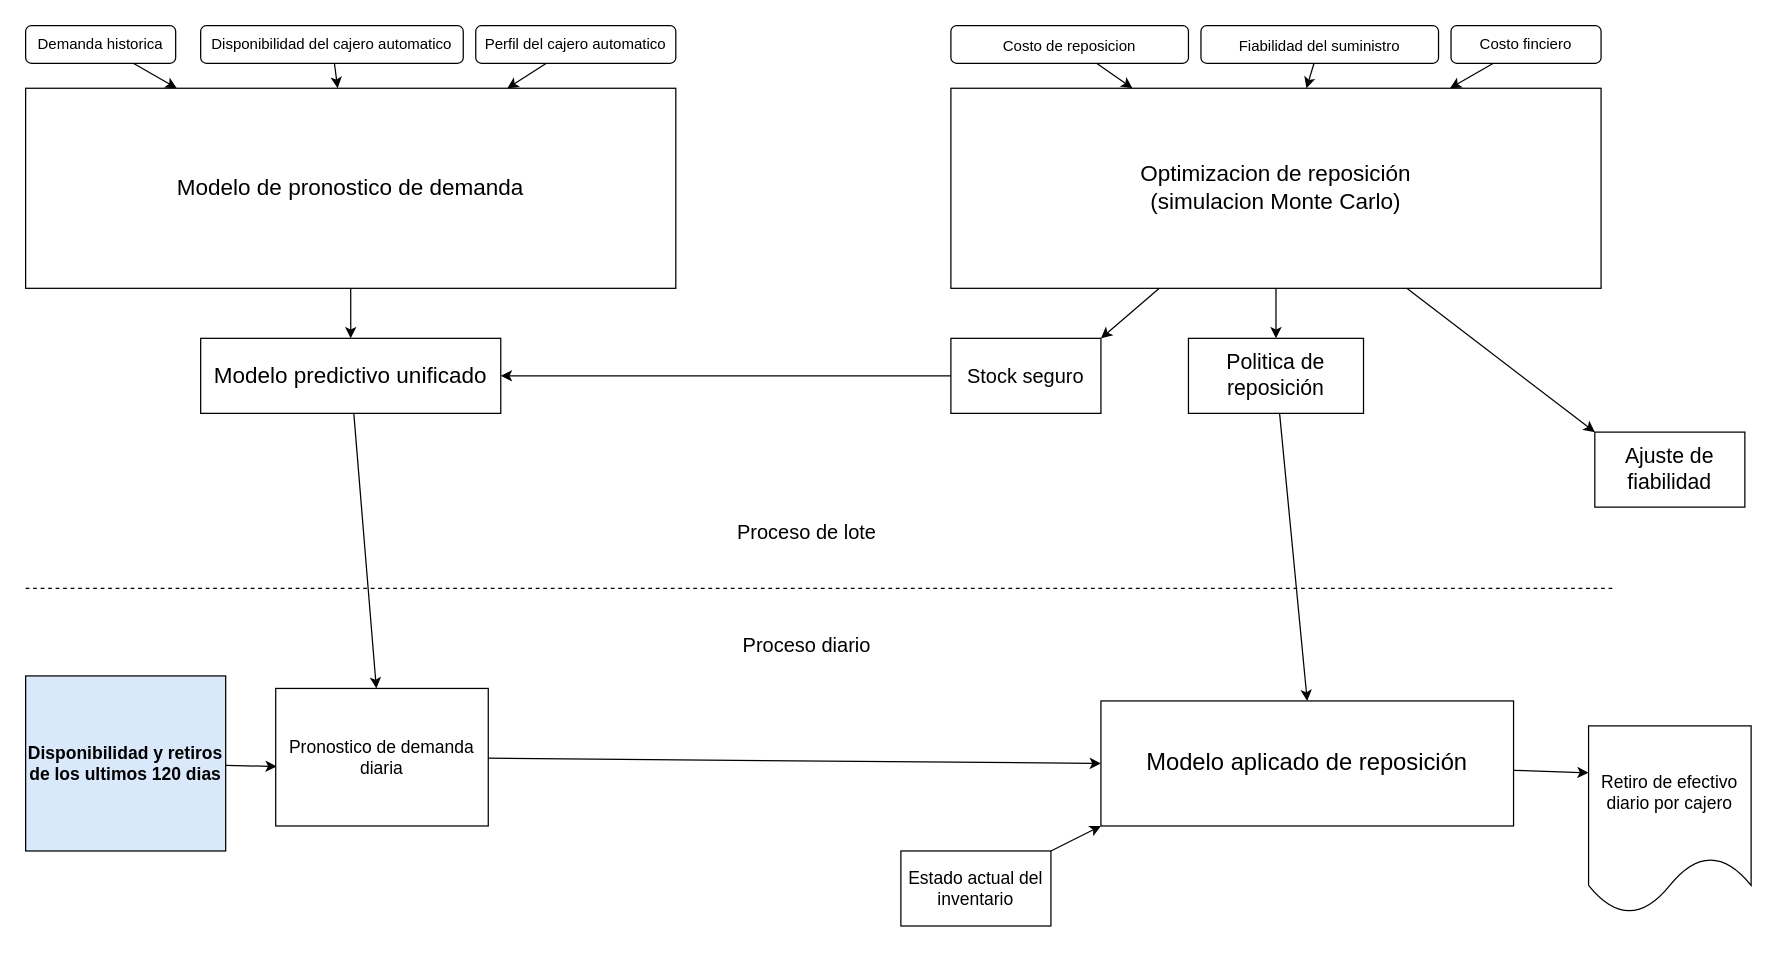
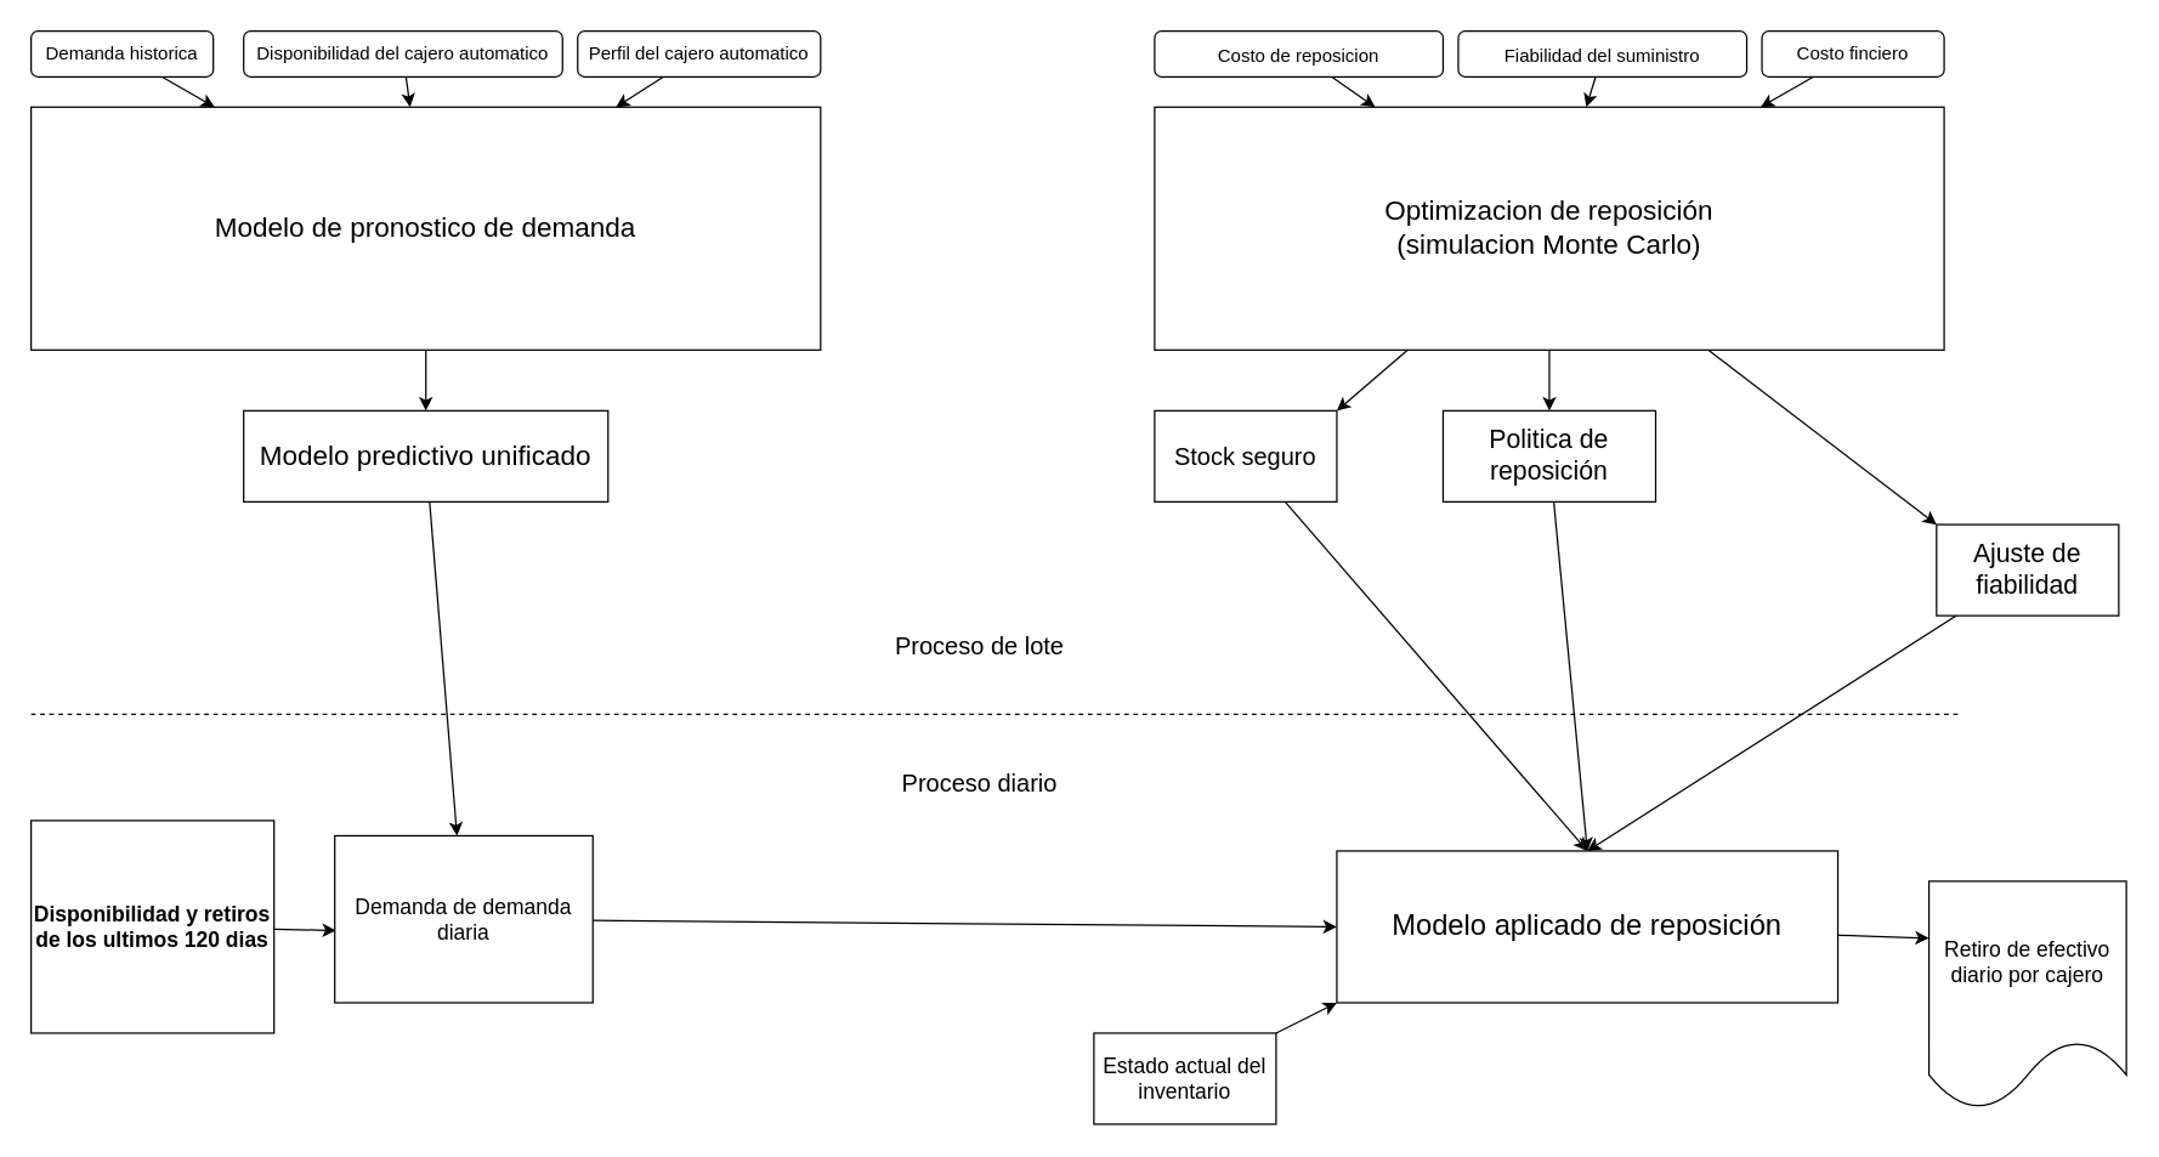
  <mxCell id="0" />
  <mxCell id="1" parent="0" />
  <mxCell id="2" style="edgeStyle=none;html=1;fontSize=19;" edge="1" parent="1" source="3" target="9"><mxGeometry relative="1" as="geometry" /></mxCell>
  <mxCell id="3" value="Demanda historica" style="rounded=1;whiteSpace=wrap;html=1;" vertex="1" parent="1"><mxGeometry x="20" y="20" width="120" height="30" as="geometry" /></mxCell>
  <mxCell id="4" style="edgeStyle=none;html=1;fontSize=19;" edge="1" parent="1" source="5" target="9"><mxGeometry relative="1" as="geometry" /></mxCell>
  <mxCell id="5" value="Disponibilidad del cajero automatico" style="rounded=1;whiteSpace=wrap;html=1;" vertex="1" parent="1"><mxGeometry x="160" y="20" width="210" height="30" as="geometry" /></mxCell>
  <mxCell id="6" style="edgeStyle=none;html=1;fontSize=19;" edge="1" parent="1" source="7" target="9"><mxGeometry relative="1" as="geometry" /></mxCell>
  <mxCell id="7" value="Perfil del cajero automatico" style="rounded=1;whiteSpace=wrap;html=1;" vertex="1" parent="1"><mxGeometry x="380" y="20" width="160" height="30" as="geometry" /></mxCell>
  <mxCell id="8" style="edgeStyle=none;html=1;fontSize=12;" edge="1" parent="1" source="9" target="11"><mxGeometry relative="1" as="geometry" /></mxCell>
  <mxCell id="9" value="&lt;font style=&quot;font-size: 18px;&quot;&gt;Modelo de pronostico de demanda&lt;/font&gt;" style="rounded=0;whiteSpace=wrap;html=1;" vertex="1" parent="1"><mxGeometry x="20" y="70" width="520" height="160" as="geometry" /></mxCell>
  <mxCell id="10" style="edgeStyle=none;html=1;fontSize=14;" edge="1" parent="1" source="11" target="33"><mxGeometry relative="1" as="geometry" /></mxCell>
  <mxCell id="11" value="Modelo predictivo unificado" style="rounded=0;whiteSpace=wrap;html=1;fontSize=18;" vertex="1" parent="1"><mxGeometry x="160" y="270" width="240" height="60" as="geometry" /></mxCell>
  <mxCell id="12" style="edgeStyle=none;html=1;fontSize=19;" edge="1" parent="1" source="13" target="21"><mxGeometry relative="1" as="geometry" /></mxCell>
  <mxCell id="13" value="&lt;font style=&quot;font-size: 12px;&quot;&gt;Costo de reposicion&lt;/font&gt;" style="rounded=1;whiteSpace=wrap;html=1;fontSize=18;" vertex="1" parent="1"><mxGeometry x="760" y="20" width="190" height="30" as="geometry" /></mxCell>
  <mxCell id="14" style="edgeStyle=none;html=1;fontSize=19;" edge="1" parent="1" source="15" target="21"><mxGeometry relative="1" as="geometry" /></mxCell>
  <mxCell id="15" value="&lt;font style=&quot;font-size: 12px;&quot;&gt;Fiabilidad del suministro&lt;/font&gt;" style="rounded=1;whiteSpace=wrap;html=1;fontSize=18;" vertex="1" parent="1"><mxGeometry x="960" y="20" width="190" height="30" as="geometry" /></mxCell>
  <mxCell id="16" style="edgeStyle=none;html=1;fontSize=19;" edge="1" parent="1" source="17" target="21"><mxGeometry relative="1" as="geometry" /></mxCell>
  <mxCell id="17" value="Costo finciero" style="rounded=1;whiteSpace=wrap;html=1;fontSize=12;" vertex="1" parent="1"><mxGeometry x="1160" y="20" width="120" height="30" as="geometry" /></mxCell>
  <mxCell id="18" style="edgeStyle=none;html=1;fontSize=12;" edge="1" parent="1" source="21" target="25"><mxGeometry relative="1" as="geometry"><Array as="points"><mxPoint x="1020" y="240" /></Array></mxGeometry></mxCell>
  <mxCell id="19" style="edgeStyle=none;html=1;fontSize=12;entryX=1;entryY=0;entryDx=0;entryDy=0;" edge="1" parent="1" source="21" target="23"><mxGeometry relative="1" as="geometry" /></mxCell>
  <mxCell id="20" style="edgeStyle=none;html=1;entryX=0;entryY=0;entryDx=0;entryDy=0;fontSize=12;" edge="1" parent="1" source="21" target="27"><mxGeometry relative="1" as="geometry" /></mxCell>
  <mxCell id="21" value="&lt;span style=&quot;font-size: 18px;&quot;&gt;Optimizacion de reposición&lt;br&gt;(simulacion Monte Carlo)&lt;br&gt;&lt;/span&gt;" style="rounded=0;whiteSpace=wrap;html=1;fontSize=12;" vertex="1" parent="1"><mxGeometry x="760" y="70" width="520" height="160" as="geometry" /></mxCell>
- <mxCell id="22" style="edgeStyle=none;html=1;fontSize=14;" edge="1" parent="1" source="23" target="11"><mxGeometry relative="1" as="geometry" /></mxCell>
+ <mxCell id="22" style="edgeStyle=none;html=1;entryX=0.5;entryY=0;entryDx=0;entryDy=0;fontSize=14;" edge="1" parent="1" source="23" target="35"><mxGeometry relative="1" as="geometry" /></mxCell>
  <mxCell id="23" value="&lt;font style=&quot;font-size: 16px;&quot;&gt;Stock seguro&lt;/font&gt;" style="rounded=0;whiteSpace=wrap;html=1;fontSize=16;" vertex="1" parent="1"><mxGeometry x="760" y="270" width="120" height="60" as="geometry" /></mxCell>
  <mxCell id="24" style="edgeStyle=none;html=1;fontSize=14;entryX=0.5;entryY=0;entryDx=0;entryDy=0;" edge="1" parent="1" source="25" target="35"><mxGeometry relative="1" as="geometry" /></mxCell>
  <mxCell id="25" value="&lt;font style=&quot;font-size: 17px;&quot;&gt;Politica de reposición&lt;/font&gt;" style="rounded=0;whiteSpace=wrap;html=1;fontSize=17;" vertex="1" parent="1"><mxGeometry x="950" y="270" width="140" height="60" as="geometry" /></mxCell>
+ <mxCell id="26" style="edgeStyle=none;html=1;entryX=0.5;entryY=0;entryDx=0;entryDy=0;fontSize=14;" edge="1" parent="1" source="27" target="35"><mxGeometry relative="1" as="geometry" /></mxCell>
  <mxCell id="27" value="Ajuste de fiabilidad" style="rounded=0;whiteSpace=wrap;html=1;fontSize=17;" vertex="1" parent="1"><mxGeometry x="1275" y="345" width="120" height="60" as="geometry" /></mxCell>
  <mxCell id="28" value="" style="endArrow=none;dashed=1;html=1;fontSize=12;" edge="1" parent="1"><mxGeometry width="50" height="50" relative="1" as="geometry"><mxPoint x="20" y="470" as="sourcePoint" /><mxPoint x="1290" y="470" as="targetPoint" /><Array as="points" /></mxGeometry></mxCell>
  <mxCell id="29" value="Proceso de lote" style="text;html=1;strokeColor=none;fillColor=none;align=center;verticalAlign=middle;whiteSpace=wrap;rounded=0;fontSize=16;" vertex="1" parent="1"><mxGeometry x="570" y="410" width="150" height="30" as="geometry" /></mxCell>
  <mxCell id="30" style="edgeStyle=none;html=1;entryX=0.005;entryY=0.567;entryDx=0;entryDy=0;entryPerimeter=0;fontSize=14;" edge="1" parent="1" source="31" target="33"><mxGeometry relative="1" as="geometry" /></mxCell>
- <mxCell id="31" value="&lt;b&gt;&lt;font style=&quot;font-size: 14px;&quot;&gt;Disponibilidad y retiros de los ultimos 120 dias&lt;/font&gt;&lt;/b&gt;" style="rounded=0;whiteSpace=wrap;html=1;fontSize=12;fillColor=#dae8fc;" vertex="1" parent="1"><mxGeometry x="20" y="540" width="160" height="140" as="geometry" /></mxCell>
+ <mxCell id="31" value="&lt;b&gt;&lt;font style=&quot;font-size: 14px;&quot;&gt;Disponibilidad y retiros de los ultimos 120 dias&lt;/font&gt;&lt;/b&gt;" style="rounded=0;whiteSpace=wrap;html=1;fontSize=12;" vertex="1" parent="1"><mxGeometry x="20" y="540" width="160" height="140" as="geometry" /></mxCell>
  <mxCell id="32" style="edgeStyle=none;html=1;entryX=0;entryY=0.5;entryDx=0;entryDy=0;fontSize=14;" edge="1" parent="1" source="33" target="35"><mxGeometry relative="1" as="geometry" /></mxCell>
- <mxCell id="33" value="Pronostico de demanda diaria" style="rounded=0;whiteSpace=wrap;html=1;fontSize=14;" vertex="1" parent="1"><mxGeometry x="220" y="550" width="170" height="110" as="geometry" /></mxCell>
+ <mxCell id="33" value="Demanda de demanda diaria" style="rounded=0;whiteSpace=wrap;html=1;fontSize=14;" vertex="1" parent="1"><mxGeometry x="220" y="550" width="170" height="110" as="geometry" /></mxCell>
  <mxCell id="34" style="edgeStyle=none;html=1;entryX=0;entryY=0.25;entryDx=0;entryDy=0;fontSize=14;" edge="1" parent="1" source="35" target="38"><mxGeometry relative="1" as="geometry" /></mxCell>
  <mxCell id="35" value="Modelo aplicado de reposición" style="rounded=0;whiteSpace=wrap;html=1;fontSize=19;" vertex="1" parent="1"><mxGeometry x="880" y="560" width="330" height="100" as="geometry" /></mxCell>
  <mxCell id="36" style="edgeStyle=none;html=1;entryX=0;entryY=1;entryDx=0;entryDy=0;fontSize=14;" edge="1" parent="1" source="37" target="35"><mxGeometry relative="1" as="geometry" /></mxCell>
  <mxCell id="37" value="Estado actual del inventario" style="rounded=0;whiteSpace=wrap;html=1;fontSize=14;" vertex="1" parent="1"><mxGeometry x="720" y="680" width="120" height="60" as="geometry" /></mxCell>
  <mxCell id="38" value="Retiro de efectivo diario por cajero" style="shape=document;whiteSpace=wrap;html=1;boundedLbl=1;fontSize=14;" vertex="1" parent="1"><mxGeometry x="1270" y="580" width="130" height="150" as="geometry" /></mxCell>
  <mxCell id="39" value="Proceso diario" style="text;html=1;strokeColor=none;fillColor=none;align=center;verticalAlign=middle;whiteSpace=wrap;rounded=0;fontSize=16;" vertex="1" parent="1"><mxGeometry x="570" y="500" width="150" height="30" as="geometry" /></mxCell>
